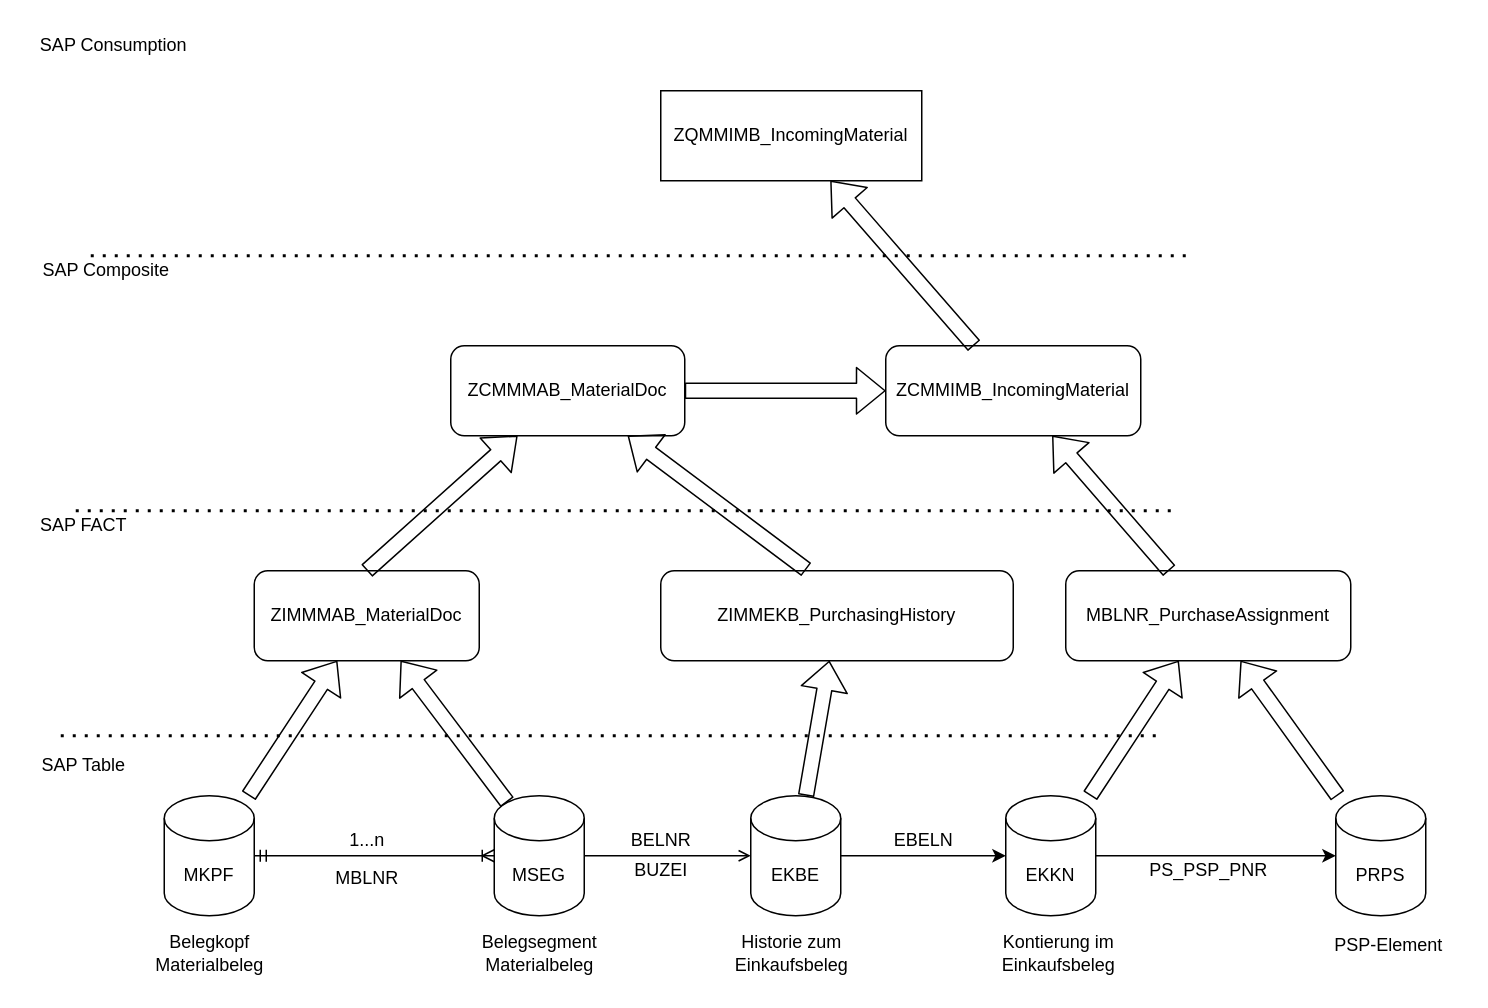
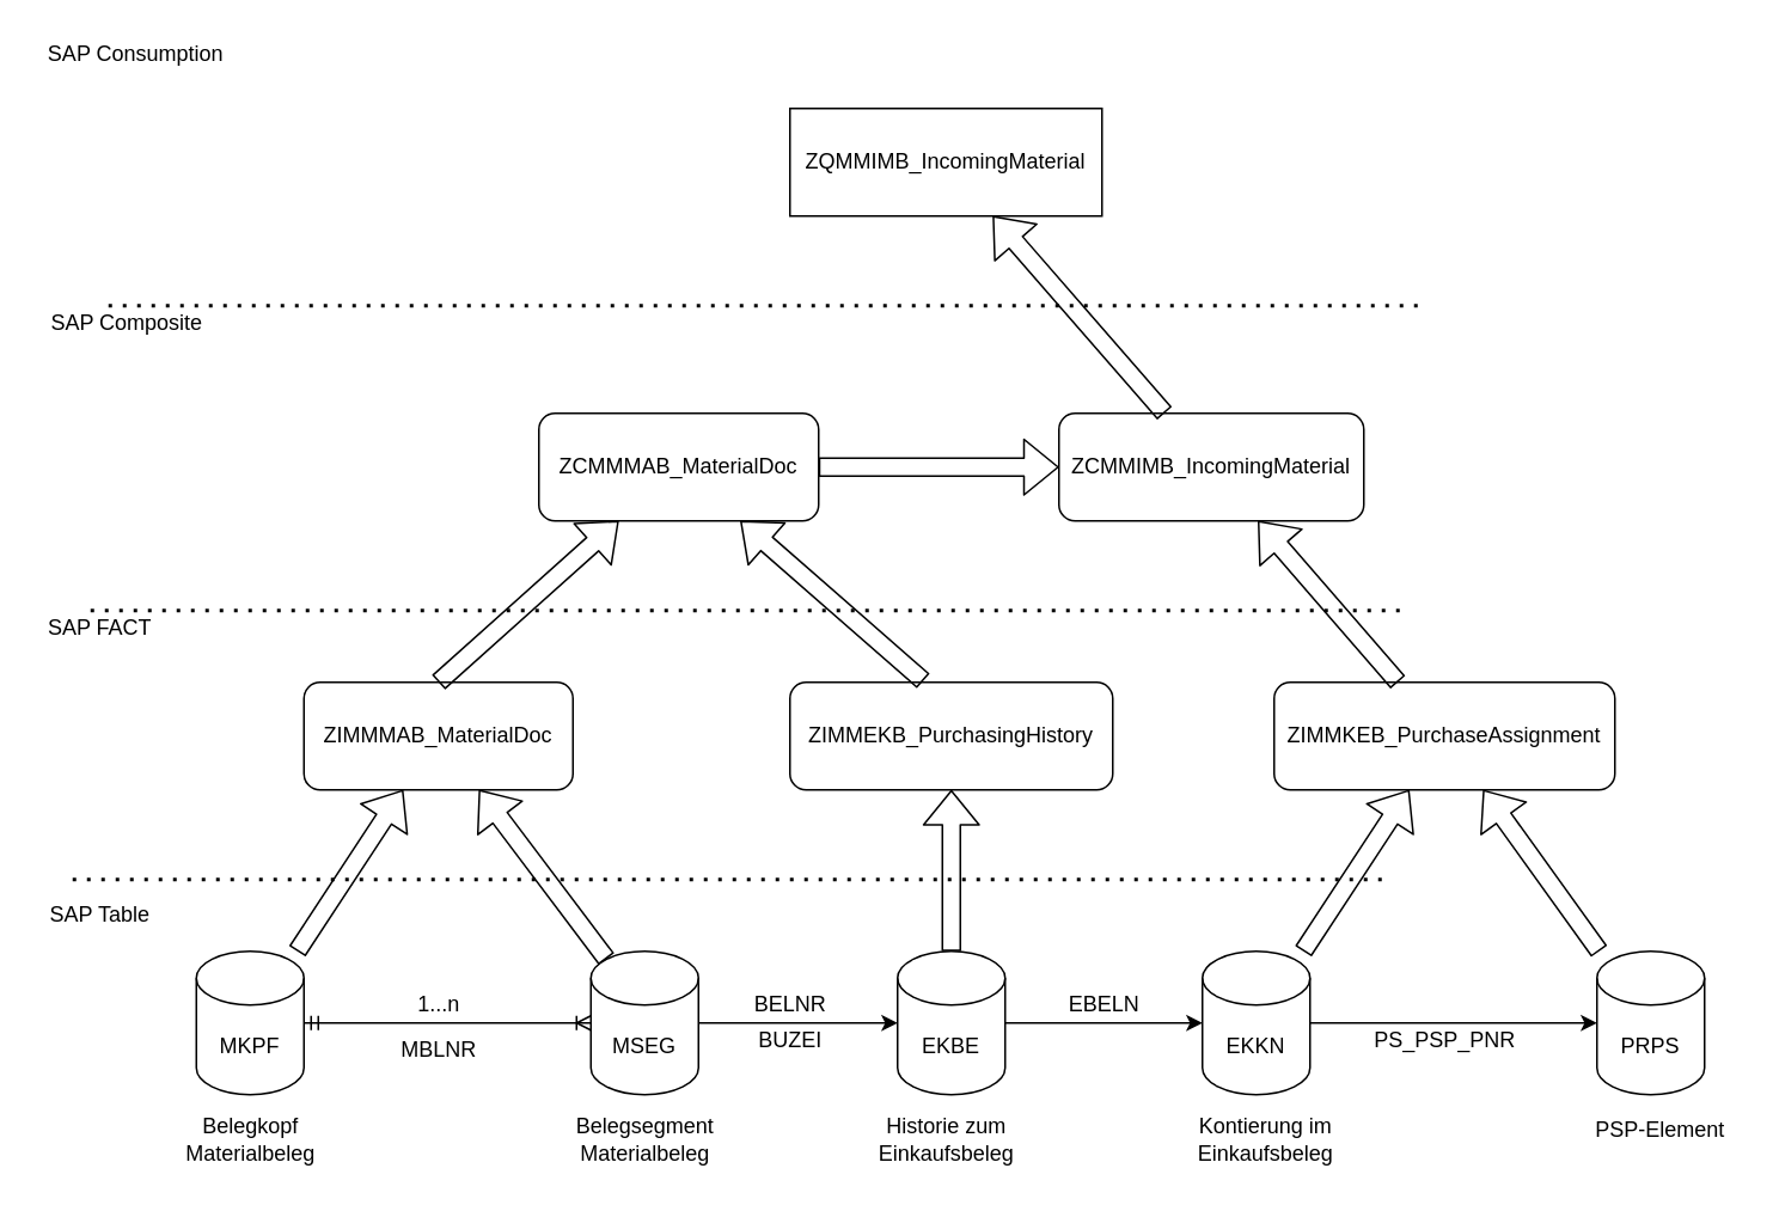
  <mxCell id="0" />
  <mxCell id="1" parent="0" />
  <mxCell id="2" value="" style="endArrow=none;dashed=1;html=1;dashPattern=1 3;strokeWidth=2;" edge="1" parent="1"><mxGeometry width="50" height="50" relative="1" as="geometry"><mxPoint x="40" y="490" as="sourcePoint" /><mxPoint x="770" y="490" as="targetPoint" /></mxGeometry></mxCell>
  <mxCell id="3" value="SAP Table" style="text;html=1;resizable=0;autosize=1;align=center;verticalAlign=middle;points=[];fillColor=none;strokeColor=none;rounded=0;" vertex="1" parent="1"><mxGeometry x="20" y="500" width="70" height="20" as="geometry" /></mxCell>
  <mxCell id="4" value="SAP FACT" style="text;html=1;resizable=0;autosize=1;align=center;verticalAlign=middle;points=[];fillColor=none;strokeColor=none;rounded=0;" vertex="1" parent="1"><mxGeometry x="20" y="340" width="70" height="20" as="geometry" /></mxCell>
  <mxCell id="5" value="" style="endArrow=none;dashed=1;html=1;dashPattern=1 3;strokeWidth=2;" edge="1" parent="1"><mxGeometry width="50" height="50" relative="1" as="geometry"><mxPoint x="50" y="340" as="sourcePoint" /><mxPoint x="780" y="340" as="targetPoint" /></mxGeometry></mxCell>
  <mxCell id="6" value="SAP Composite" style="text;html=1;resizable=0;autosize=1;align=center;verticalAlign=middle;points=[];fillColor=none;strokeColor=none;rounded=0;" vertex="1" parent="1"><mxGeometry x="20" y="170" width="100" height="20" as="geometry" /></mxCell>
  <mxCell id="7" value="" style="endArrow=none;dashed=1;html=1;dashPattern=1 3;strokeWidth=2;" edge="1" parent="1"><mxGeometry width="50" height="50" relative="1" as="geometry"><mxPoint x="60" y="170" as="sourcePoint" /><mxPoint x="795" y="170" as="targetPoint" /></mxGeometry></mxCell>
  <mxCell id="8" value="MKPF" style="shape=cylinder3;whiteSpace=wrap;html=1;boundedLbl=1;backgroundOutline=1;size=15;" vertex="1" parent="1"><mxGeometry x="109" y="530" width="60" height="80" as="geometry" /></mxCell>
  <mxCell id="9" value="MSEG" style="shape=cylinder3;whiteSpace=wrap;html=1;boundedLbl=1;backgroundOutline=1;size=15;" vertex="1" parent="1"><mxGeometry x="329" y="530" width="60" height="80" as="geometry" /></mxCell>
  <mxCell id="10" value="ZIMMMAB_MaterialDoc" style="rounded=1;whiteSpace=wrap;html=1;" vertex="1" parent="1"><mxGeometry x="169" y="380" width="150" height="60" as="geometry" /></mxCell>
  <mxCell id="11" value="" style="shape=flexArrow;endArrow=classic;html=1;" edge="1" parent="1" source="8" target="10"><mxGeometry width="50" height="50" relative="1" as="geometry"><mxPoint x="320" y="540" as="sourcePoint" /><mxPoint x="370" y="490" as="targetPoint" /></mxGeometry></mxCell>
  <mxCell id="12" value="" style="shape=flexArrow;endArrow=classic;html=1;exitX=0.145;exitY=0;exitDx=0;exitDy=4.35;exitPerimeter=0;" edge="1" parent="1" source="9" target="10"><mxGeometry width="50" height="50" relative="1" as="geometry"><mxPoint x="410" y="500" as="sourcePoint" /><mxPoint x="460" y="450" as="targetPoint" /></mxGeometry></mxCell>
  <mxCell id="13" value="" style="edgeStyle=entityRelationEdgeStyle;fontSize=12;html=1;endArrow=ERoneToMany;startArrow=ERmandOne;" edge="1" parent="1" source="8" target="9"><mxGeometry width="100" height="100" relative="1" as="geometry"><mxPoint x="270" y="750" as="sourcePoint" /><mxPoint x="370" y="650" as="targetPoint" /></mxGeometry></mxCell>
  <mxCell id="14" value="EKBE" style="shape=cylinder3;whiteSpace=wrap;html=1;boundedLbl=1;backgroundOutline=1;size=15;" vertex="1" parent="1"><mxGeometry x="500" y="530" width="60" height="80" as="geometry" /></mxCell>
- <mxCell id="15" value="ZIMMEKB_PurchasingHistory" style="rounded=1;whiteSpace=wrap;html=1;" vertex="1" parent="1"><mxGeometry x="440" y="380" width="235" height="60" as="geometry" /></mxCell>
+ <mxCell id="15" value="ZIMMEKB_PurchasingHistory" style="rounded=1;whiteSpace=wrap;html=1;" vertex="1" parent="1"><mxGeometry x="440" y="380" width="180" height="60" as="geometry" /></mxCell>
  <mxCell id="16" value="EKKN" style="shape=cylinder3;whiteSpace=wrap;html=1;boundedLbl=1;backgroundOutline=1;size=15;" vertex="1" parent="1"><mxGeometry x="670" y="530" width="60" height="80" as="geometry" /></mxCell>
- <mxCell id="17" value="MBLNR_PurchaseAssignment" style="rounded=1;whiteSpace=wrap;html=1;" vertex="1" parent="1"><mxGeometry x="710" y="380" width="190" height="60" as="geometry" /></mxCell>
+ <mxCell id="17" value="ZIMMKEB_PurchaseAssignment" style="rounded=1;whiteSpace=wrap;html=1;" vertex="1" parent="1"><mxGeometry x="710" y="380" width="190" height="60" as="geometry" /></mxCell>
  <mxCell id="18" value="" style="shape=flexArrow;endArrow=classic;html=1;" edge="1" parent="1" source="16" target="17"><mxGeometry width="50" height="50" relative="1" as="geometry"><mxPoint x="791" y="490" as="sourcePoint" /><mxPoint x="841" y="440" as="targetPoint" /></mxGeometry></mxCell>
  <mxCell id="19" value="PRPS" style="shape=cylinder3;whiteSpace=wrap;html=1;boundedLbl=1;backgroundOutline=1;size=15;" vertex="1" parent="1"><mxGeometry x="890" y="530" width="60" height="80" as="geometry" /></mxCell>
  <mxCell id="20" value="" style="shape=flexArrow;endArrow=classic;html=1;" edge="1" parent="1" source="19" target="17"><mxGeometry width="50" height="50" relative="1" as="geometry"><mxPoint x="840" y="530" as="sourcePoint" /><mxPoint x="890" y="480" as="targetPoint" /></mxGeometry></mxCell>
  <mxCell id="21" value="" style="shape=flexArrow;endArrow=classic;html=1;" edge="1" parent="1" source="14" target="15"><mxGeometry width="50" height="50" relative="1" as="geometry"><mxPoint x="450" y="550" as="sourcePoint" /><mxPoint x="500" y="500" as="targetPoint" /></mxGeometry></mxCell>
  <mxCell id="22" value="ZCMMMAB_MaterialDoc" style="rounded=1;whiteSpace=wrap;html=1;" vertex="1" parent="1"><mxGeometry x="300" y="230" width="156" height="60" as="geometry" /></mxCell>
  <mxCell id="23" value="ZCMMIMB_IncomingMaterial" style="rounded=1;whiteSpace=wrap;html=1;" vertex="1" parent="1"><mxGeometry x="590" y="230" width="170" height="60" as="geometry" /></mxCell>
  <mxCell id="24" value="" style="shape=flexArrow;endArrow=classic;html=1;exitX=0.5;exitY=0;exitDx=0;exitDy=0;" edge="1" parent="1" source="10" target="22"><mxGeometry width="50" height="50" relative="1" as="geometry"><mxPoint x="260" y="360" as="sourcePoint" /><mxPoint x="310" y="310" as="targetPoint" /></mxGeometry></mxCell>
  <mxCell id="25" value="" style="shape=flexArrow;endArrow=classic;html=1;exitX=0.413;exitY=-0.013;exitDx=0;exitDy=0;exitPerimeter=0;" edge="1" parent="1" source="15" target="22"><mxGeometry width="50" height="50" relative="1" as="geometry"><mxPoint x="370" y="350" as="sourcePoint" /><mxPoint x="420" y="300" as="targetPoint" /></mxGeometry></mxCell>
  <mxCell id="26" value="" style="shape=flexArrow;endArrow=classic;html=1;" edge="1" parent="1" source="22" target="23"><mxGeometry width="50" height="50" relative="1" as="geometry"><mxPoint x="480" y="310" as="sourcePoint" /><mxPoint x="530" y="260" as="targetPoint" /></mxGeometry></mxCell>
  <mxCell id="27" value="" style="shape=flexArrow;endArrow=classic;html=1;" edge="1" parent="1" source="17" target="23"><mxGeometry width="50" height="50" relative="1" as="geometry"><mxPoint x="770" y="350" as="sourcePoint" /><mxPoint x="820" y="300" as="targetPoint" /></mxGeometry></mxCell>
  <mxCell id="28" value="ZQMMIMB_IncomingMaterial" style="whiteSpace=wrap;html=1;rounded=0;" vertex="1" parent="1"><mxGeometry x="440" y="60" width="174" height="60" as="geometry" /></mxCell>
  <mxCell id="29" value="" style="shape=flexArrow;endArrow=classic;html=1;" edge="1" parent="1" source="23" target="28"><mxGeometry width="50" height="50" relative="1" as="geometry"><mxPoint x="560" y="190" as="sourcePoint" /><mxPoint x="610" y="140" as="targetPoint" /></mxGeometry></mxCell>
- <mxCell id="30" value="" style="endArrow=open;html=1;" edge="1" parent="1" source="9" target="14"><mxGeometry width="50" height="50" relative="1" as="geometry"><mxPoint x="410" y="590" as="sourcePoint" /><mxPoint x="460" y="540" as="targetPoint" /></mxGeometry></mxCell>
+ <mxCell id="30" value="" style="endArrow=classic;html=1;" edge="1" parent="1" source="9" target="14"><mxGeometry width="50" height="50" relative="1" as="geometry"><mxPoint x="410" y="590" as="sourcePoint" /><mxPoint x="460" y="540" as="targetPoint" /></mxGeometry></mxCell>
  <mxCell id="31" value="BELNR" style="text;html=1;align=center;verticalAlign=middle;resizable=0;points=[];autosize=1;strokeColor=none;" vertex="1" parent="1"><mxGeometry x="410" y="550" width="60" height="20" as="geometry" /></mxCell>
  <mxCell id="32" value="BUZEI" style="text;html=1;align=center;verticalAlign=middle;resizable=0;points=[];autosize=1;strokeColor=none;" vertex="1" parent="1"><mxGeometry x="415" y="570" width="50" height="20" as="geometry" /></mxCell>
  <mxCell id="33" value="" style="endArrow=classic;html=1;entryX=0;entryY=0.5;entryDx=0;entryDy=0;entryPerimeter=0;" edge="1" parent="1" target="16"><mxGeometry width="50" height="50" relative="1" as="geometry"><mxPoint x="560" y="570" as="sourcePoint" /><mxPoint x="661" y="570" as="targetPoint" /><Array as="points"><mxPoint x="631" y="570" /></Array></mxGeometry></mxCell>
  <mxCell id="34" value="EBELN" style="text;html=1;align=center;verticalAlign=middle;resizable=0;points=[];autosize=1;strokeColor=none;" vertex="1" parent="1"><mxGeometry x="590" y="550" width="50" height="20" as="geometry" /></mxCell>
  <mxCell id="35" value="" style="endArrow=classic;html=1;" edge="1" parent="1"><mxGeometry width="50" height="50" relative="1" as="geometry"><mxPoint x="730" y="570" as="sourcePoint" /><mxPoint x="890" y="570" as="targetPoint" /></mxGeometry></mxCell>
  <mxCell id="36" value="PS_PSP_PNR" style="text;html=1;align=center;verticalAlign=middle;resizable=0;points=[];autosize=1;strokeColor=none;" vertex="1" parent="1"><mxGeometry x="760" y="570" width="90" height="20" as="geometry" /></mxCell>
  <mxCell id="37" value="Belegsegment&lt;br&gt;Materialbeleg" style="text;html=1;align=center;verticalAlign=middle;resizable=0;points=[];autosize=1;strokeColor=none;" vertex="1" parent="1"><mxGeometry x="314" y="620" width="90" height="30" as="geometry" /></mxCell>
  <mxCell id="38" value="Belegkopf&lt;br&gt;Materialbeleg" style="text;html=1;align=center;verticalAlign=middle;resizable=0;points=[];autosize=1;strokeColor=none;" vertex="1" parent="1"><mxGeometry x="94" y="620" width="90" height="30" as="geometry" /></mxCell>
  <mxCell id="39" value="Historie zum &lt;br&gt;Einkaufsbeleg" style="text;html=1;align=center;verticalAlign=middle;resizable=0;points=[];autosize=1;strokeColor=none;" vertex="1" parent="1"><mxGeometry x="482" y="620" width="90" height="30" as="geometry" /></mxCell>
  <mxCell id="40" value="Kontierung im&lt;br&gt;Einkaufsbeleg" style="text;html=1;align=center;verticalAlign=middle;resizable=0;points=[];autosize=1;strokeColor=none;" vertex="1" parent="1"><mxGeometry x="660" y="620" width="90" height="30" as="geometry" /></mxCell>
  <mxCell id="41" value="PSP-Element" style="text;html=1;align=center;verticalAlign=middle;resizable=0;points=[];autosize=1;strokeColor=none;" vertex="1" parent="1"><mxGeometry x="880" y="620" width="90" height="20" as="geometry" /></mxCell>
  <mxCell id="42" value="MBLNR" style="text;html=1;align=center;verticalAlign=middle;resizable=0;points=[];autosize=1;strokeColor=none;" vertex="1" parent="1"><mxGeometry x="214" y="575" width="60" height="20" as="geometry" /></mxCell>
  <mxCell id="43" value="1...n" style="text;html=1;align=center;verticalAlign=middle;resizable=0;points=[];autosize=1;strokeColor=none;" vertex="1" parent="1"><mxGeometry x="224" y="550" width="40" height="20" as="geometry" /></mxCell>
  <mxCell id="44" value="SAP Consumption" style="text;html=1;resizable=0;autosize=1;align=center;verticalAlign=middle;points=[];fillColor=none;strokeColor=none;rounded=0;" vertex="1" parent="1"><mxGeometry x="20" y="20" width="110" height="20" as="geometry" /></mxCell>
